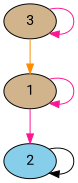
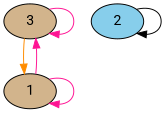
  digraph {
    fontname=Roboto
    node [fillcolor=tan fontname=Roboto style=filled]
    edge [color=deeppink fontname=Roboto]
    3
    1
    2 [fillcolor=skyblue]
    3 -> 3
    3 -> 1 [color=darkorange]
-   1 -> 2
+   1 -> 3
    1 -> 1
    2 -> 2 [color=black]
  }
